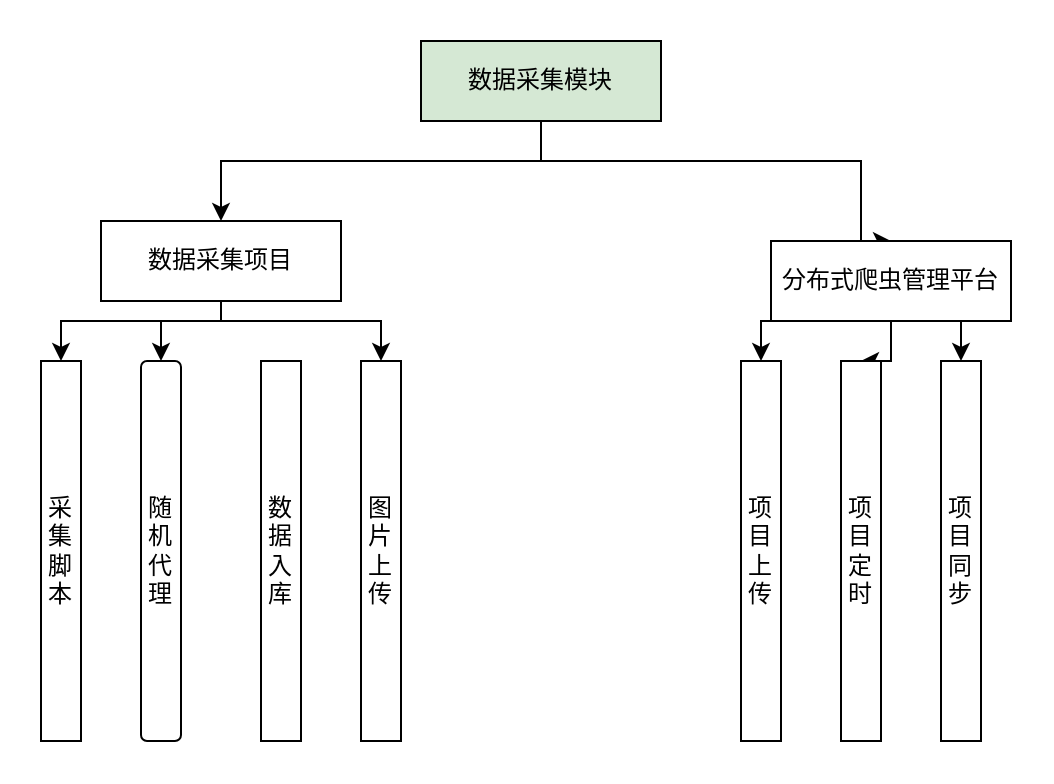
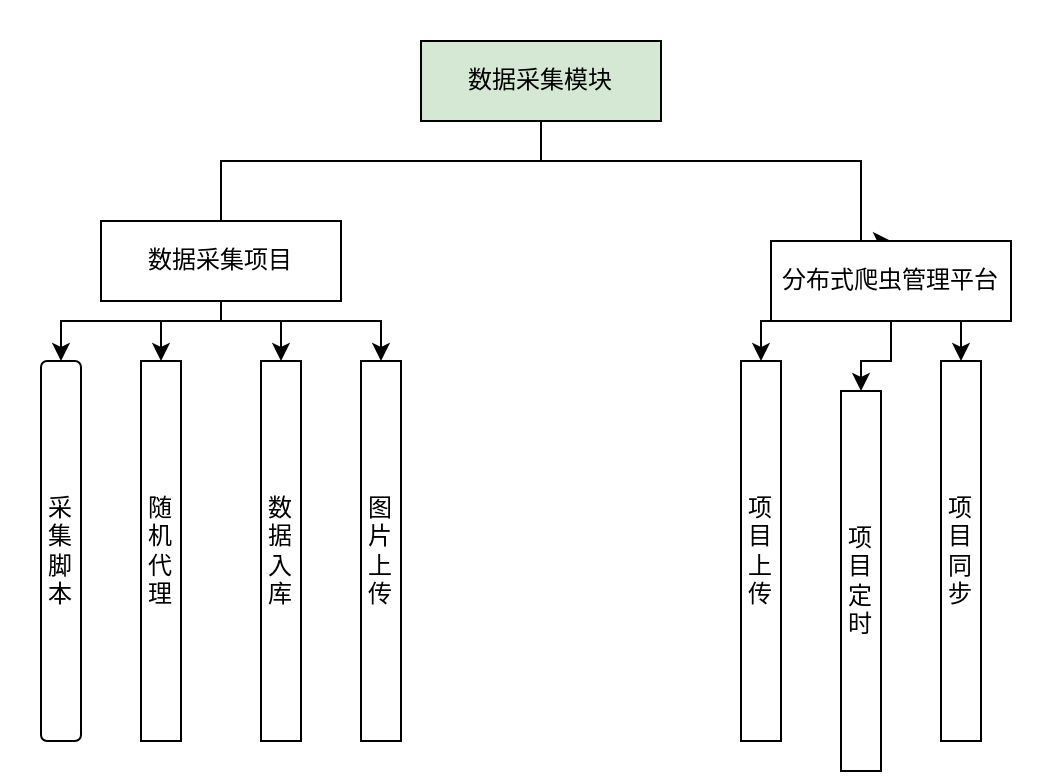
  <mxCell id="0" />
  <mxCell id="1" parent="0" />
- <mxCell id="2" style="edgeStyle=orthogonalEdgeStyle;rounded=0;orthogonalLoop=1;jettySize=auto;html=1;" edge="1" parent="1" source="4" target="9"><mxGeometry relative="1" as="geometry"><Array as="points"><mxPoint x="270" y="80" /><mxPoint x="110" y="80" /></Array></mxGeometry></mxCell>
+ <mxCell id="2" style="edgeStyle=orthogonalEdgeStyle;rounded=0;orthogonalLoop=1;jettySize=auto;html=1;endArrow=none;" edge="1" parent="1" source="4" target="9"><mxGeometry relative="1" as="geometry"><Array as="points"><mxPoint x="270" y="80" /><mxPoint x="110" y="80" /></Array></mxGeometry></mxCell>
  <mxCell id="3" style="edgeStyle=orthogonalEdgeStyle;rounded=0;orthogonalLoop=1;jettySize=auto;html=1;entryX=0.5;entryY=0;entryDx=0;entryDy=0;" edge="1" parent="1" source="4" target="13"><mxGeometry relative="1" as="geometry"><Array as="points"><mxPoint x="270" y="80" /><mxPoint x="430" y="80" /></Array></mxGeometry></mxCell>
  <mxCell id="4" value="数据采集模块" style="rounded=0;whiteSpace=wrap;html=1;fillColor=#d5e8d4;" vertex="1" parent="1"><mxGeometry x="210" y="20" width="120" height="40" as="geometry" /></mxCell>
  <mxCell id="5" style="edgeStyle=orthogonalEdgeStyle;rounded=0;orthogonalLoop=1;jettySize=auto;html=1;entryX=0.5;entryY=0;entryDx=0;entryDy=0;" edge="1" parent="1" source="9" target="14"><mxGeometry relative="1" as="geometry"><Array as="points"><mxPoint x="110" y="160" /><mxPoint x="30" y="160" /></Array></mxGeometry></mxCell>
  <mxCell id="6" style="edgeStyle=orthogonalEdgeStyle;rounded=0;orthogonalLoop=1;jettySize=auto;html=1;entryX=0.5;entryY=0;entryDx=0;entryDy=0;" edge="1" parent="1" source="9" target="16"><mxGeometry relative="1" as="geometry"><Array as="points"><mxPoint x="110" y="160" /><mxPoint x="190" y="160" /></Array></mxGeometry></mxCell>
  <mxCell id="7" style="edgeStyle=orthogonalEdgeStyle;rounded=0;orthogonalLoop=1;jettySize=auto;html=1;entryX=0.5;entryY=0;entryDx=0;entryDy=0;" edge="1" parent="1" source="9" target="15"><mxGeometry relative="1" as="geometry"><Array as="points"><mxPoint x="110" y="160" /><mxPoint x="80" y="160" /></Array></mxGeometry></mxCell>
+ <mxCell id="8" style="edgeStyle=orthogonalEdgeStyle;rounded=0;orthogonalLoop=1;jettySize=auto;html=1;entryX=0.5;entryY=0;entryDx=0;entryDy=0;" edge="1" parent="1" source="9" target="17"><mxGeometry relative="1" as="geometry"><Array as="points"><mxPoint x="110" y="160" /><mxPoint x="140" y="160" /></Array></mxGeometry></mxCell>
  <mxCell id="9" value="数据采集项目" style="rounded=0;whiteSpace=wrap;html=1;" vertex="1" parent="1"><mxGeometry x="50" y="110" width="120" height="40" as="geometry" /></mxCell>
  <mxCell id="10" style="edgeStyle=orthogonalEdgeStyle;rounded=0;orthogonalLoop=1;jettySize=auto;html=1;entryX=0.5;entryY=0;entryDx=0;entryDy=0;" edge="1" parent="1" source="13" target="19"><mxGeometry relative="1" as="geometry" /></mxCell>
  <mxCell id="11" style="edgeStyle=orthogonalEdgeStyle;rounded=0;orthogonalLoop=1;jettySize=auto;html=1;entryX=0.5;entryY=0;entryDx=0;entryDy=0;" edge="1" parent="1" source="13" target="20"><mxGeometry relative="1" as="geometry"><Array as="points"><mxPoint x="430" y="160" /><mxPoint x="480" y="160" /></Array></mxGeometry></mxCell>
  <mxCell id="12" style="edgeStyle=orthogonalEdgeStyle;rounded=0;orthogonalLoop=1;jettySize=auto;html=1;entryX=0.5;entryY=0;entryDx=0;entryDy=0;" edge="1" parent="1" source="13" target="18"><mxGeometry relative="1" as="geometry"><Array as="points"><mxPoint x="430" y="160" /><mxPoint x="380" y="160" /></Array></mxGeometry></mxCell>
  <mxCell id="13" value="分布式爬虫管理平台" style="rounded=0;whiteSpace=wrap;html=1;" vertex="1" parent="1"><mxGeometry x="385" y="120" width="120" height="40" as="geometry" /></mxCell>
- <mxCell id="14" value="采集脚本" style="rounded=0;whiteSpace=wrap;html=1;" vertex="1" parent="1"><mxGeometry x="20" y="180" width="20" height="190" as="geometry" /></mxCell>
- <mxCell id="15" value="随机代理" style="whiteSpace=wrap;html=1;rounded=1;" vertex="1" parent="1"><mxGeometry x="70" y="180" width="20" height="190" as="geometry" /></mxCell>
+ <mxCell id="14" value="采集脚本" style="whiteSpace=wrap;html=1;rounded=1;" vertex="1" parent="1"><mxGeometry x="20" y="180" width="20" height="190" as="geometry" /></mxCell>
+ <mxCell id="15" value="随机代理" style="rounded=0;whiteSpace=wrap;html=1;" vertex="1" parent="1"><mxGeometry x="70" y="180" width="20" height="190" as="geometry" /></mxCell>
  <mxCell id="16" value="图片上传" style="rounded=0;whiteSpace=wrap;html=1;" vertex="1" parent="1"><mxGeometry x="180" y="180" width="20" height="190" as="geometry" /></mxCell>
  <mxCell id="17" value="数据入库" style="rounded=0;whiteSpace=wrap;html=1;" vertex="1" parent="1"><mxGeometry x="130" y="180" width="20" height="190" as="geometry" /></mxCell>
  <mxCell id="18" value="项目上传" style="rounded=0;whiteSpace=wrap;html=1;" vertex="1" parent="1"><mxGeometry x="370" y="180" width="20" height="190" as="geometry" /></mxCell>
- <mxCell id="19" value="项目定时" style="rounded=0;whiteSpace=wrap;html=1;" vertex="1" parent="1"><mxGeometry x="420" y="180" width="20" height="190" as="geometry" /></mxCell>
+ <mxCell id="19" value="项目定时" style="rounded=0;whiteSpace=wrap;html=1;" vertex="1" parent="1"><mxGeometry x="420" y="195" width="20" height="190" as="geometry" /></mxCell>
  <mxCell id="20" value="项目同步" style="rounded=0;whiteSpace=wrap;html=1;" vertex="1" parent="1"><mxGeometry x="470" y="180" width="20" height="190" as="geometry" /></mxCell>
